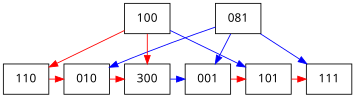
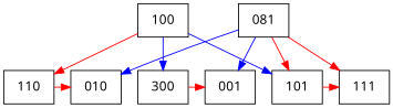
  digraph {
    fontname="Noto Sans"
    node [fontname="Noto Sans" shape=box]
    edge [color=red fontname="Noto Sans"]
    n1 [label=300]
    001
    010
    101
    110
    111
    n7 [label=081]
    100
    subgraph sub_1 {
      rank=same
      n1
      001
      010
      101
      110
      111
    }
    subgraph sub_2 {
      rank=same
      n7
      100
    }
-   n1 -> 001 [color=blue]
-   001 -> 101
-   010 -> n1
+   n1 -> 001
+   n7 -> 101
    101 -> 111
    110 -> 010
    n7 -> 001 [color=blue]
    n7 -> 010 [color=blue]
-   n7 -> 111 [color=blue]
-   100 -> n1
+   n7 -> 111
+   100 -> n1 [color=blue]
    100 -> 101 [color=blue]
    100 -> 110
  }
